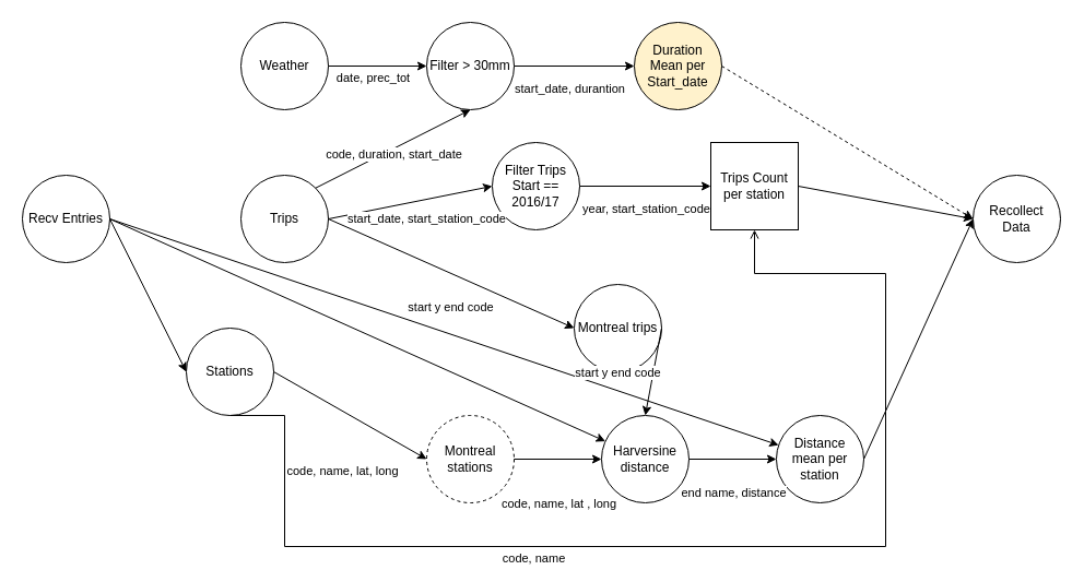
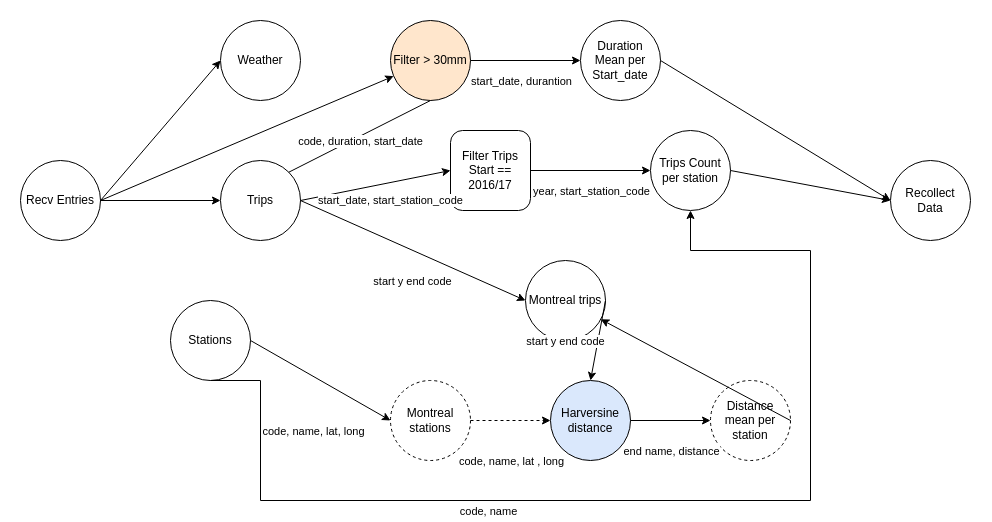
  <mxCell id="0" />
  <mxCell id="1" parent="0" />
  <mxCell id="2" value="Recv Entries" style="ellipse;whiteSpace=wrap;html=1;aspect=fixed;" parent="1" vertex="1"><mxGeometry x="20" y="160" width="80" height="80" as="geometry" /></mxCell>
  <mxCell id="3" value="Weather" style="ellipse;whiteSpace=wrap;html=1;aspect=fixed;" parent="1" vertex="1"><mxGeometry x="220" y="20" width="80" height="80" as="geometry" /></mxCell>
  <mxCell id="4" value="Trips" style="ellipse;whiteSpace=wrap;html=1;aspect=fixed;" parent="1" vertex="1"><mxGeometry x="220" y="160" width="80" height="80" as="geometry" /></mxCell>
  <mxCell id="5" value="Stations" style="ellipse;whiteSpace=wrap;html=1;aspect=fixed;" parent="1" vertex="1"><mxGeometry x="170" y="300" width="80" height="80" as="geometry" /></mxCell>
- <mxCell id="6" value="Filter &amp;gt; 30mm" style="ellipse;whiteSpace=wrap;html=1;aspect=fixed;" parent="1" vertex="1"><mxGeometry x="390" y="20" width="80" height="80" as="geometry" /></mxCell>
+ <mxCell id="6" value="Filter &amp;gt; 30mm" style="ellipse;whiteSpace=wrap;html=1;aspect=fixed;fillColor=#ffe6cc;" parent="1" vertex="1"><mxGeometry x="390" y="20" width="80" height="80" as="geometry" /></mxCell>
  <mxCell id="7" value="Montreal stations" style="ellipse;whiteSpace=wrap;html=1;aspect=fixed;dashed=1;" parent="1" vertex="1"><mxGeometry x="390" y="380" width="80" height="80" as="geometry" /></mxCell>
- <mxCell id="8" value="" style="endArrow=classic;html=1;rounded=0;exitX=1;exitY=0.5;exitDx=0;exitDy=0;" parent="1" source="2" target="21" edge="1"><mxGeometry width="50" height="50" relative="1" as="geometry"><mxPoint x="870" y="140" as="sourcePoint" /><mxPoint x="920" y="90" as="targetPoint" /></mxGeometry></mxCell>
- <mxCell id="9" value="" style="endArrow=classic;html=1;rounded=0;exitX=1;exitY=0.5;exitDx=0;exitDy=0;entryX=0;entryY=0.5;entryDx=0;entryDy=0;" parent="1" source="3" target="6" edge="1"><mxGeometry width="50" height="50" relative="1" as="geometry"><mxPoint x="870" y="140" as="sourcePoint" /><mxPoint x="920" y="90" as="targetPoint" /></mxGeometry></mxCell>
- <mxCell id="10" value="date, prec_tot" style="edgeLabel;html=1;align=center;verticalAlign=middle;resizable=0;points=[];" parent="9" vertex="1" connectable="0"><mxGeometry x="-0.378" relative="1" as="geometry"><mxPoint x="12" y="10" as="offset" /></mxGeometry></mxCell>
- <mxCell id="11" value="" style="endArrow=classic;html=1;rounded=0;exitX=1;exitY=0.5;exitDx=0;exitDy=0;entryX=0;entryY=0.5;entryDx=0;entryDy=0;" parent="1" source="2" target="5" edge="1"><mxGeometry width="50" height="50" relative="1" as="geometry"><mxPoint x="310" y="210" as="sourcePoint" /><mxPoint x="400" y="350" as="targetPoint" /></mxGeometry></mxCell>
- <mxCell id="12" value="" style="endArrow=classic;html=1;rounded=0;exitX=1;exitY=0.5;exitDx=0;exitDy=0;" parent="1" source="2" target="16" edge="1"><mxGeometry width="50" height="50" relative="1" as="geometry"><mxPoint x="110" y="210" as="sourcePoint" /><mxPoint x="230" y="350" as="targetPoint" /></mxGeometry></mxCell>
+ <mxCell id="8" value="" style="endArrow=classic;html=1;rounded=0;exitX=1;exitY=0.5;exitDx=0;exitDy=0;entryX=0;entryY=0.5;entryDx=0;entryDy=0;" parent="1" source="2" target="3" edge="1"><mxGeometry width="50" height="50" relative="1" as="geometry"><mxPoint x="870" y="140" as="sourcePoint" /><mxPoint x="920" y="90" as="targetPoint" /></mxGeometry></mxCell>
+ <mxCell id="11" value="" style="endArrow=classic;html=1;rounded=0;exitX=1;exitY=0.5;exitDx=0;exitDy=0;" parent="1" source="2" target="6" edge="1"><mxGeometry width="50" height="50" relative="1" as="geometry"><mxPoint x="310" y="210" as="sourcePoint" /><mxPoint x="400" y="350" as="targetPoint" /></mxGeometry></mxCell>
+ <mxCell id="12" value="" style="endArrow=classic;html=1;rounded=0;exitX=1;exitY=0.5;exitDx=0;exitDy=0;entryX=0;entryY=0.5;entryDx=0;entryDy=0;" parent="1" source="2" target="4" edge="1"><mxGeometry width="50" height="50" relative="1" as="geometry"><mxPoint x="110" y="210" as="sourcePoint" /><mxPoint x="230" y="350" as="targetPoint" /></mxGeometry></mxCell>
  <mxCell id="13" value="" style="endArrow=classic;html=1;rounded=0;exitX=1;exitY=0.5;exitDx=0;exitDy=0;entryX=0;entryY=0.5;entryDx=0;entryDy=0;" parent="1" source="5" target="7" edge="1"><mxGeometry width="50" height="50" relative="1" as="geometry"><mxPoint x="310" y="70" as="sourcePoint" /><mxPoint x="400" y="70" as="targetPoint" /></mxGeometry></mxCell>
  <mxCell id="14" value="code, name, lat, long" style="edgeLabel;html=1;align=center;verticalAlign=middle;resizable=0;points=[];" parent="13" vertex="1" connectable="0"><mxGeometry x="0.269" y="-2" relative="1" as="geometry"><mxPoint x="-25" y="38" as="offset" /></mxGeometry></mxCell>
  <mxCell id="15" value="Montreal trips" style="ellipse;whiteSpace=wrap;html=1;aspect=fixed;" parent="1" vertex="1"><mxGeometry x="525" y="260" width="80" height="80" as="geometry" /></mxCell>
- <mxCell id="16" value="Harversine distance" style="ellipse;whiteSpace=wrap;html=1;aspect=fixed;" parent="1" vertex="1"><mxGeometry x="550" y="380" width="80" height="80" as="geometry" /></mxCell>
+ <mxCell id="16" value="Harversine distance" style="ellipse;whiteSpace=wrap;html=1;aspect=fixed;fillColor=#dae8fc;" parent="1" vertex="1"><mxGeometry x="550" y="380" width="80" height="80" as="geometry" /></mxCell>
  <mxCell id="17" value="" style="endArrow=classic;html=1;rounded=0;exitX=1;exitY=0.5;exitDx=0;exitDy=0;entryX=0;entryY=0.5;entryDx=0;entryDy=0;" parent="1" target="15" edge="1"><mxGeometry width="50" height="50" relative="1" as="geometry"><mxPoint x="300" y="200" as="sourcePoint" /><mxPoint x="390" y="270" as="targetPoint" /></mxGeometry></mxCell>
  <mxCell id="18" value="start y end code" style="edgeLabel;html=1;align=center;verticalAlign=middle;resizable=0;points=[];" parent="17" vertex="1" connectable="0"><mxGeometry x="0.361" relative="1" as="geometry"><mxPoint x="-42" y="12" as="offset" /></mxGeometry></mxCell>
  <mxCell id="19" value="" style="endArrow=classic;html=1;rounded=0;exitX=1;exitY=0.5;exitDx=0;exitDy=0;entryX=0.5;entryY=0;entryDx=0;entryDy=0;" parent="1" source="15" target="16" edge="1"><mxGeometry width="50" height="50" relative="1" as="geometry"><mxPoint x="310" y="210" as="sourcePoint" /><mxPoint x="400" y="280" as="targetPoint" /></mxGeometry></mxCell>
  <mxCell id="20" value="start y end code" style="edgeLabel;html=1;align=center;verticalAlign=middle;resizable=0;points=[];" parent="19" vertex="1" connectable="0"><mxGeometry x="-0.163" y="-1" relative="1" as="geometry"><mxPoint x="-33" y="7" as="offset" /></mxGeometry></mxCell>
- <mxCell id="21" value="Distance mean per station" style="ellipse;whiteSpace=wrap;html=1;aspect=fixed;" parent="1" vertex="1"><mxGeometry x="710" y="380" width="80" height="80" as="geometry" /></mxCell>
- <mxCell id="22" value="" style="endArrow=classic;html=1;rounded=0;exitX=1;exitY=0.5;exitDx=0;exitDy=0;entryX=0;entryY=0.5;entryDx=0;entryDy=0;" parent="1" source="7" target="16" edge="1"><mxGeometry width="50" height="50" relative="1" as="geometry"><mxPoint x="810" y="130" as="sourcePoint" /><mxPoint x="860" y="80" as="targetPoint" /></mxGeometry></mxCell>
+ <mxCell id="21" value="Distance mean per station" style="ellipse;whiteSpace=wrap;html=1;aspect=fixed;dashed=1;" parent="1" vertex="1"><mxGeometry x="710" y="380" width="80" height="80" as="geometry" /></mxCell>
+ <mxCell id="22" value="" style="endArrow=classic;html=1;rounded=0;exitX=1;exitY=0.5;exitDx=0;exitDy=0;entryX=0;entryY=0.5;entryDx=0;entryDy=0;dashed=1;" parent="1" source="7" target="16" edge="1"><mxGeometry width="50" height="50" relative="1" as="geometry"><mxPoint x="810" y="130" as="sourcePoint" /><mxPoint x="860" y="80" as="targetPoint" /></mxGeometry></mxCell>
  <mxCell id="23" value="code, name, lat , long" style="edgeLabel;html=1;align=center;verticalAlign=middle;resizable=0;points=[];" parent="22" vertex="1" connectable="0"><mxGeometry x="-0.6" y="-2" relative="1" as="geometry"><mxPoint x="24" y="38" as="offset" /></mxGeometry></mxCell>
  <mxCell id="24" value="" style="endArrow=classic;html=1;rounded=0;exitX=1;exitY=0.5;exitDx=0;exitDy=0;entryX=0;entryY=0.5;entryDx=0;entryDy=0;" parent="1" source="16" target="21" edge="1"><mxGeometry width="50" height="50" relative="1" as="geometry"><mxPoint x="480" y="280" as="sourcePoint" /><mxPoint x="550" y="340" as="targetPoint" /></mxGeometry></mxCell>
  <mxCell id="25" value="end name, distance" style="edgeLabel;html=1;align=center;verticalAlign=middle;resizable=0;points=[];" parent="24" vertex="1" connectable="0"><mxGeometry x="-0.275" y="-2" relative="1" as="geometry"><mxPoint x="11" y="28" as="offset" /></mxGeometry></mxCell>
- <mxCell id="26" value="" style="endArrow=classic;html=1;rounded=0;entryX=0.5;entryY=1;entryDx=0;entryDy=0;exitX=1;exitY=0;exitDx=0;exitDy=0;" parent="1" source="4" target="6" edge="1"><mxGeometry width="50" height="50" relative="1" as="geometry"><mxPoint x="960" y="130" as="sourcePoint" /><mxPoint x="1010" y="80" as="targetPoint" /></mxGeometry></mxCell>
+ <mxCell id="26" value="" style="endArrow=none;html=1;rounded=0;entryX=0.5;entryY=1;entryDx=0;entryDy=0;exitX=1;exitY=0;exitDx=0;exitDy=0;" parent="1" source="4" target="6" edge="1"><mxGeometry width="50" height="50" relative="1" as="geometry"><mxPoint x="960" y="130" as="sourcePoint" /><mxPoint x="1010" y="80" as="targetPoint" /></mxGeometry></mxCell>
  <mxCell id="27" value="code, duration, start_date" style="edgeLabel;html=1;align=center;verticalAlign=middle;resizable=0;points=[];" parent="26" vertex="1" connectable="0"><mxGeometry x="-0.481" relative="1" as="geometry"><mxPoint x="35" y="-13" as="offset" /></mxGeometry></mxCell>
  <mxCell id="28" value="" style="endArrow=classic;html=1;rounded=0;exitX=1;exitY=0.5;exitDx=0;exitDy=0;" parent="1" source="6" edge="1"><mxGeometry width="50" height="50" relative="1" as="geometry"><mxPoint x="960" y="130" as="sourcePoint" /><mxPoint x="580" y="60" as="targetPoint" /></mxGeometry></mxCell>
  <mxCell id="29" value="start_date, durantion" style="edgeLabel;html=1;align=center;verticalAlign=middle;resizable=0;points=[];" parent="28" vertex="1" connectable="0"><mxGeometry x="-0.436" relative="1" as="geometry"><mxPoint x="19" y="20" as="offset" /></mxGeometry></mxCell>
- <mxCell id="30" value="Duration Mean per Start_date" style="ellipse;whiteSpace=wrap;html=1;aspect=fixed;fillColor=#fff2cc;" parent="1" vertex="1"><mxGeometry x="580" y="20" width="80" height="80" as="geometry" /></mxCell>
+ <mxCell id="30" value="Duration Mean per Start_date" style="ellipse;whiteSpace=wrap;html=1;aspect=fixed;" parent="1" vertex="1"><mxGeometry x="580" y="20" width="80" height="80" as="geometry" /></mxCell>
  <mxCell id="31" value="Recollect Data" style="ellipse;whiteSpace=wrap;html=1;aspect=fixed;" parent="1" vertex="1"><mxGeometry x="890" y="160" width="80" height="80" as="geometry" /></mxCell>
- <mxCell id="32" value="Filter Trips Start == 2016/17" style="ellipse;whiteSpace=wrap;html=1;aspect=fixed;" parent="1" vertex="1"><mxGeometry x="450" y="130" width="80" height="80" as="geometry" /></mxCell>
+ <mxCell id="32" value="Filter Trips Start == 2016/17" style="whiteSpace=wrap;html=1;aspect=fixed;rounded=1;" parent="1" vertex="1"><mxGeometry x="450" y="130" width="80" height="80" as="geometry" /></mxCell>
  <mxCell id="33" value="" style="endArrow=classic;html=1;rounded=0;exitX=1;exitY=0.5;exitDx=0;exitDy=0;entryX=0;entryY=0.5;entryDx=0;entryDy=0;" parent="1" source="4" target="32" edge="1"><mxGeometry width="50" height="50" relative="1" as="geometry"><mxPoint x="800" y="300" as="sourcePoint" /><mxPoint x="850" y="250" as="targetPoint" /></mxGeometry></mxCell>
  <mxCell id="34" value="start_date, start_station_code" style="edgeLabel;html=1;align=center;verticalAlign=middle;resizable=0;points=[];" parent="33" vertex="1" connectable="0"><mxGeometry x="-0.187" relative="1" as="geometry"><mxPoint x="29" y="12" as="offset" /></mxGeometry></mxCell>
- <mxCell id="35" value="Trips Count per station" style="whiteSpace=wrap;html=1;aspect=fixed;rounded=0;" parent="1" vertex="1"><mxGeometry x="650" y="130" width="80" height="80" as="geometry" /></mxCell>
- <mxCell id="36" value="" style="endArrow=open;html=1;rounded=0;exitX=0.5;exitY=1;exitDx=0;exitDy=0;entryX=0.5;entryY=1;entryDx=0;entryDy=0;edgeStyle=orthogonalEdgeStyle;" parent="1" source="5" target="35" edge="1"><mxGeometry width="50" height="50" relative="1" as="geometry"><mxPoint x="800" y="290" as="sourcePoint" /><mxPoint x="850" y="240" as="targetPoint" /><Array as="points"><mxPoint x="260" y="500" /><mxPoint x="810" y="500" /><mxPoint x="810" y="250" /><mxPoint x="690" y="250" /></Array></mxGeometry></mxCell>
+ <mxCell id="35" value="Trips Count per station" style="ellipse;whiteSpace=wrap;html=1;aspect=fixed;" parent="1" vertex="1"><mxGeometry x="650" y="130" width="80" height="80" as="geometry" /></mxCell>
+ <mxCell id="36" value="" style="endArrow=classic;html=1;rounded=0;exitX=0.5;exitY=1;exitDx=0;exitDy=0;entryX=0.5;entryY=1;entryDx=0;entryDy=0;edgeStyle=orthogonalEdgeStyle;" parent="1" source="5" target="35" edge="1"><mxGeometry width="50" height="50" relative="1" as="geometry"><mxPoint x="800" y="290" as="sourcePoint" /><mxPoint x="850" y="240" as="targetPoint" /><Array as="points"><mxPoint x="260" y="500" /><mxPoint x="810" y="500" /><mxPoint x="810" y="250" /><mxPoint x="690" y="250" /></Array></mxGeometry></mxCell>
  <mxCell id="37" value="code, name" style="edgeLabel;html=1;align=center;verticalAlign=middle;resizable=0;points=[];" parent="36" vertex="1" connectable="0"><mxGeometry x="-0.304" y="-4" relative="1" as="geometry"><mxPoint x="4" y="6" as="offset" /></mxGeometry></mxCell>
  <mxCell id="38" value="" style="endArrow=classic;html=1;rounded=0;exitX=1;exitY=0.5;exitDx=0;exitDy=0;entryX=0;entryY=0.5;entryDx=0;entryDy=0;" parent="1" source="32" target="35" edge="1"><mxGeometry width="50" height="50" relative="1" as="geometry"><mxPoint x="680" y="300" as="sourcePoint" /><mxPoint x="730" y="250" as="targetPoint" /></mxGeometry></mxCell>
  <mxCell id="39" value="year, start_station_code" style="edgeLabel;html=1;align=center;verticalAlign=middle;resizable=0;points=[];" parent="38" vertex="1" connectable="0"><mxGeometry x="-0.317" y="-3" relative="1" as="geometry"><mxPoint x="19" y="17" as="offset" /></mxGeometry></mxCell>
  <mxCell id="40" value="" style="endArrow=classic;html=1;rounded=0;entryX=0;entryY=0.5;entryDx=0;entryDy=0;exitX=1;exitY=0.5;exitDx=0;exitDy=0;" parent="1" source="35" target="31" edge="1"><mxGeometry width="50" height="50" relative="1" as="geometry"><mxPoint x="680" y="300" as="sourcePoint" /><mxPoint x="730" y="250" as="targetPoint" /></mxGeometry></mxCell>
- <mxCell id="41" value="" style="endArrow=classic;html=1;rounded=0;entryX=0;entryY=0.5;entryDx=0;entryDy=0;exitX=1;exitY=0.5;exitDx=0;exitDy=0;dashed=1;" parent="1" source="30" target="31" edge="1"><mxGeometry width="50" height="50" relative="1" as="geometry"><mxPoint x="740" y="180" as="sourcePoint" /><mxPoint x="900" y="210" as="targetPoint" /></mxGeometry></mxCell>
- <mxCell id="42" value="" style="endArrow=classic;html=1;rounded=0;entryX=0;entryY=0.5;entryDx=0;entryDy=0;exitX=1;exitY=0.5;exitDx=0;exitDy=0;" parent="1" source="21" target="31" edge="1"><mxGeometry width="50" height="50" relative="1" as="geometry"><mxPoint x="670" y="70" as="sourcePoint" /><mxPoint x="900" y="210" as="targetPoint" /></mxGeometry></mxCell>
+ <mxCell id="41" value="" style="endArrow=classic;html=1;rounded=0;entryX=0;entryY=0.5;entryDx=0;entryDy=0;exitX=1;exitY=0.5;exitDx=0;exitDy=0;" parent="1" source="30" target="31" edge="1"><mxGeometry width="50" height="50" relative="1" as="geometry"><mxPoint x="740" y="180" as="sourcePoint" /><mxPoint x="900" y="210" as="targetPoint" /></mxGeometry></mxCell>
+ <mxCell id="42" value="" style="endArrow=classic;html=1;rounded=0;exitX=1;exitY=0.5;exitDx=0;exitDy=0;" parent="1" source="21" target="15" edge="1"><mxGeometry width="50" height="50" relative="1" as="geometry"><mxPoint x="670" y="70" as="sourcePoint" /><mxPoint x="900" y="210" as="targetPoint" /></mxGeometry></mxCell>
